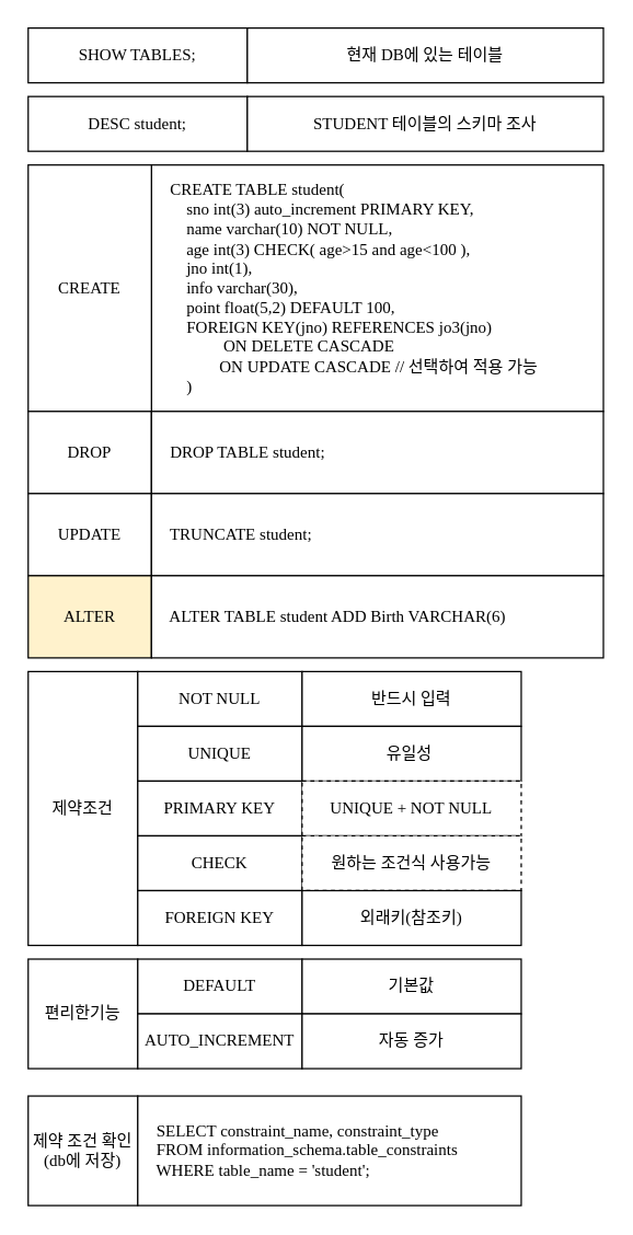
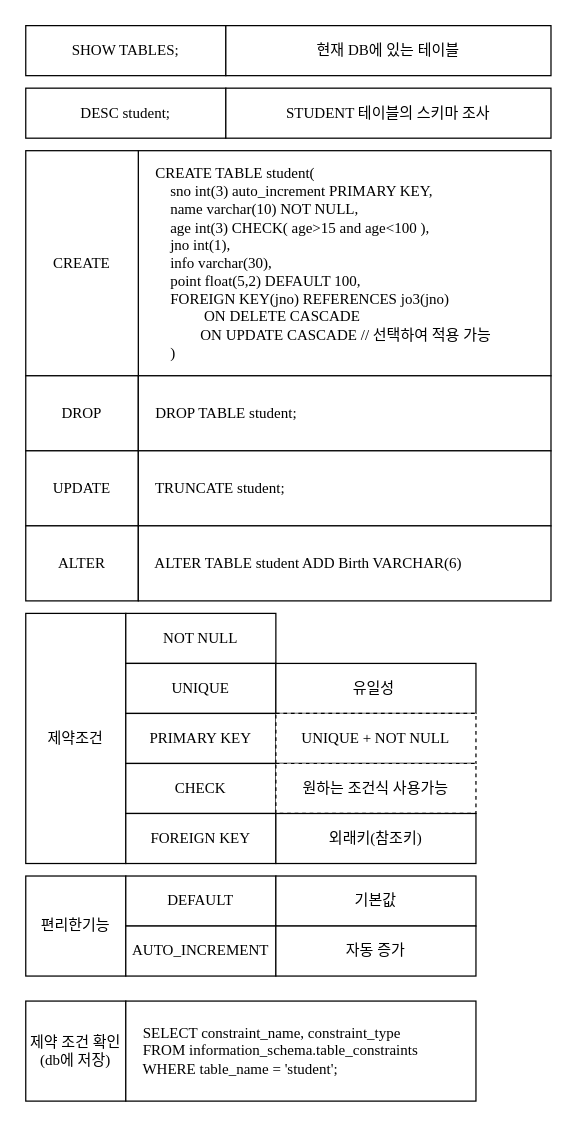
  <mxCell id="0" />
  <mxCell id="1" parent="0" />
  <mxCell id="2" value="SHOW TABLES;" style="rounded=0;whiteSpace=wrap;html=1;fontFamily=a고딕14;" parent="1" vertex="1"><mxGeometry x="20" y="20" width="160" height="40" as="geometry" /></mxCell>
  <mxCell id="3" value="현재 DB에 있는 테이블" style="rounded=0;whiteSpace=wrap;html=1;fontFamily=a고딕14;" parent="1" vertex="1"><mxGeometry x="180" y="20" width="260" height="40" as="geometry" /></mxCell>
  <mxCell id="4" value="DESC student;" style="rounded=0;whiteSpace=wrap;html=1;fontFamily=a고딕14;" parent="1" vertex="1"><mxGeometry x="20" y="70" width="160" height="40" as="geometry" /></mxCell>
  <mxCell id="5" value="STUDENT 테이블의 스키마 조사" style="rounded=0;whiteSpace=wrap;html=1;fontFamily=a고딕14;" parent="1" vertex="1"><mxGeometry x="180" y="70" width="260" height="40" as="geometry" /></mxCell>
  <mxCell id="6" value="&lt;span style=&quot;&quot;&gt;&lt;span style=&quot;white-space: pre;&quot;&gt;&amp;nbsp;&amp;nbsp;&amp;nbsp;&amp;nbsp;&lt;/span&gt;&lt;/span&gt;CREATE TABLE student(&lt;br&gt;&lt;span style=&quot;&quot;&gt;&lt;span style=&quot;white-space: pre;&quot;&gt;&amp;nbsp;&amp;nbsp;&amp;nbsp;&amp;nbsp;&lt;/span&gt;&lt;/span&gt;&lt;span style=&quot;&quot;&gt;&lt;span style=&quot;white-space: pre;&quot;&gt;&amp;nbsp;&amp;nbsp;&amp;nbsp;&amp;nbsp;&lt;/span&gt;&lt;/span&gt;sno int(3) auto_increment PRIMARY KEY,&lt;br&gt;&lt;span style=&quot;white-space: pre;&quot;&gt;&#09;&lt;/span&gt;name varchar(10) NOT NULL,&lt;br&gt;&lt;span style=&quot;white-space: pre;&quot;&gt;&#09;&lt;/span&gt;age int(3) CHECK( age&amp;gt;15 and age&amp;lt;100 ),&lt;br&gt;&lt;span style=&quot;white-space: pre;&quot;&gt;&#09;&lt;/span&gt;jno int(1), &lt;br&gt;&#09;&lt;span style=&quot;white-space: pre;&quot;&gt;&#09;&lt;/span&gt;info varchar(30),&lt;br&gt;&lt;span style=&quot;white-space: pre;&quot;&gt;&#09;&lt;/span&gt;point float(5,2) DEFAULT 100,&lt;br&gt;&lt;span style=&quot;white-space: pre;&quot;&gt;&#09;&lt;/span&gt;FOREIGN KEY(jno) REFERENCES jo3(jno) &lt;br&gt;&lt;span style=&quot;white-space: pre;&quot;&gt;&#09;&lt;/span&gt;&lt;span style=&quot;white-space: pre;&quot;&gt;&#09;&lt;/span&gt;&amp;nbsp;ON DELETE CASCADE&lt;br&gt;&#09;&#09;&#09;&#09;&#09;&lt;span style=&quot;white-space: pre;&quot;&gt;&#09;&lt;/span&gt;&lt;span style=&quot;white-space: pre;&quot;&gt;&#09;&lt;/span&gt;ON UPDATE CASCADE  //  선택하여 적용 가능&lt;br&gt;&lt;span style=&quot;white-space: pre;&quot;&gt;&#09;&lt;/span&gt;)" style="rounded=0;whiteSpace=wrap;html=1;fontFamily=a고딕14;align=left;" parent="1" vertex="1"><mxGeometry x="110" y="120" width="330" height="180" as="geometry" /></mxCell>
  <mxCell id="7" value="제약조건" style="rounded=0;whiteSpace=wrap;html=1;fontFamily=a고딕14;" parent="1" vertex="1"><mxGeometry x="20" y="490" width="80" height="200" as="geometry" /></mxCell>
  <mxCell id="8" value="NOT NULL" style="rounded=0;whiteSpace=wrap;html=1;fontFamily=a고딕14;" parent="1" vertex="1"><mxGeometry x="100" y="490" width="120" height="40" as="geometry" /></mxCell>
  <mxCell id="9" value="UNIQUE" style="rounded=0;whiteSpace=wrap;html=1;fontFamily=a고딕14;" parent="1" vertex="1"><mxGeometry x="100" y="530" width="120" height="40" as="geometry" /></mxCell>
  <mxCell id="10" value="PRIMARY KEY" style="rounded=0;whiteSpace=wrap;html=1;fontFamily=a고딕14;" parent="1" vertex="1"><mxGeometry x="100" y="570" width="120" height="40" as="geometry" /></mxCell>
  <mxCell id="11" value="CHECK" style="rounded=0;whiteSpace=wrap;html=1;fontFamily=a고딕14;" parent="1" vertex="1"><mxGeometry x="100" y="610" width="120" height="40" as="geometry" /></mxCell>
  <mxCell id="12" value="FOREIGN KEY" style="rounded=0;whiteSpace=wrap;html=1;fontFamily=a고딕14;" parent="1" vertex="1"><mxGeometry x="100" y="650" width="120" height="40" as="geometry" /></mxCell>
- <mxCell id="13" value="반드시 입력" style="rounded=0;whiteSpace=wrap;html=1;fontFamily=a고딕14;" parent="1" vertex="1"><mxGeometry x="220" y="490" width="160" height="40" as="geometry" /></mxCell>
  <mxCell id="14" value="유일성&amp;nbsp;" style="rounded=0;whiteSpace=wrap;html=1;fontFamily=a고딕14;" parent="1" vertex="1"><mxGeometry x="220" y="530" width="160" height="40" as="geometry" /></mxCell>
  <mxCell id="15" value="UNIQUE + NOT NULL" style="rounded=0;whiteSpace=wrap;html=1;fontFamily=a고딕14;dashed=1;" parent="1" vertex="1"><mxGeometry x="220" y="570" width="160" height="40" as="geometry" /></mxCell>
  <mxCell id="16" value="원하는 조건식 사용가능" style="rounded=0;whiteSpace=wrap;html=1;fontFamily=a고딕14;dashed=1;" parent="1" vertex="1"><mxGeometry x="220" y="610" width="160" height="40" as="geometry" /></mxCell>
  <mxCell id="17" value="외래키(참조키)" style="rounded=0;whiteSpace=wrap;html=1;fontFamily=a고딕14;" parent="1" vertex="1"><mxGeometry x="220" y="650" width="160" height="40" as="geometry" /></mxCell>
  <mxCell id="18" value="편리한기능" style="rounded=0;whiteSpace=wrap;html=1;fontFamily=a고딕14;" parent="1" vertex="1"><mxGeometry x="20" y="700" width="80" height="80" as="geometry" /></mxCell>
  <mxCell id="19" value="DEFAULT" style="rounded=0;whiteSpace=wrap;html=1;fontFamily=a고딕14;" parent="1" vertex="1"><mxGeometry x="100" y="700" width="120" height="40" as="geometry" /></mxCell>
  <mxCell id="20" value="기본값" style="rounded=0;whiteSpace=wrap;html=1;fontFamily=a고딕14;" parent="1" vertex="1"><mxGeometry x="220" y="700" width="160" height="40" as="geometry" /></mxCell>
  <mxCell id="21" value="AUTO_INCREMENT" style="rounded=0;whiteSpace=wrap;html=1;fontFamily=a고딕14;" parent="1" vertex="1"><mxGeometry x="100" y="740" width="120" height="40" as="geometry" /></mxCell>
  <mxCell id="22" value="자동 증가" style="rounded=0;whiteSpace=wrap;html=1;fontFamily=a고딕14;" parent="1" vertex="1"><mxGeometry x="220" y="740" width="160" height="40" as="geometry" /></mxCell>
  <mxCell id="23" value="제약 조건 확인&lt;br&gt;(db에 저장)" style="rounded=0;whiteSpace=wrap;html=1;fontFamily=a고딕14;" parent="1" vertex="1"><mxGeometry x="20" y="800" width="80" height="80" as="geometry" /></mxCell>
  <mxCell id="24" value="&lt;div style=&quot;&quot;&gt;&amp;nbsp; &amp;nbsp; SELECT constraint_name, constraint_type&lt;/div&gt;&lt;div&gt;&amp;nbsp; &amp;nbsp; FROM information_schema.table_constraints&lt;/div&gt;&lt;div&gt;&amp;nbsp; &amp;nbsp; WHERE table_name = 'student';&lt;/div&gt;" style="rounded=0;whiteSpace=wrap;html=1;fontFamily=a고딕14;align=left;" parent="1" vertex="1"><mxGeometry x="100" y="800" width="280" height="80" as="geometry" /></mxCell>
  <mxCell id="25" value="CREATE" style="rounded=0;whiteSpace=wrap;html=1;fontFamily=a고딕14;" vertex="1" parent="1"><mxGeometry x="20" y="120" width="90" height="180" as="geometry" /></mxCell>
  <mxCell id="26" value="DROP" style="rounded=0;whiteSpace=wrap;html=1;fontFamily=a고딕14;" vertex="1" parent="1"><mxGeometry x="20" y="300" width="90" height="60" as="geometry" /></mxCell>
  <mxCell id="27" value="&amp;nbsp; &amp;nbsp; DROP TABLE student;" style="rounded=0;whiteSpace=wrap;html=1;fontFamily=a고딕14;verticalAlign=middle;align=left;" vertex="1" parent="1"><mxGeometry x="110" y="300" width="330" height="60" as="geometry" /></mxCell>
  <mxCell id="28" value="UPDATE" style="rounded=0;whiteSpace=wrap;html=1;fontFamily=a고딕14;" vertex="1" parent="1"><mxGeometry x="20" y="360" width="90" height="60" as="geometry" /></mxCell>
  <mxCell id="29" value="&amp;nbsp; &amp;nbsp; TRUNCATE student;" style="rounded=0;whiteSpace=wrap;html=1;fontFamily=a고딕14;verticalAlign=middle;align=left;" vertex="1" parent="1"><mxGeometry x="110" y="360" width="330" height="60" as="geometry" /></mxCell>
- <mxCell id="30" value="ALTER" style="rounded=0;whiteSpace=wrap;html=1;fontFamily=a고딕14;fillColor=#fff2cc;" vertex="1" parent="1"><mxGeometry x="20" y="420" width="90" height="60" as="geometry" /></mxCell>
+ <mxCell id="30" value="ALTER" style="rounded=0;whiteSpace=wrap;html=1;fontFamily=a고딕14;" vertex="1" parent="1"><mxGeometry x="20" y="420" width="90" height="60" as="geometry" /></mxCell>
  <mxCell id="31" value="&amp;nbsp; &amp;nbsp; ALTER TABLE student ADD Birth VARCHAR(6)" style="rounded=0;whiteSpace=wrap;html=1;fontFamily=a고딕14;verticalAlign=middle;align=left;" vertex="1" parent="1"><mxGeometry x="110" y="420" width="330" height="60" as="geometry" /></mxCell>
